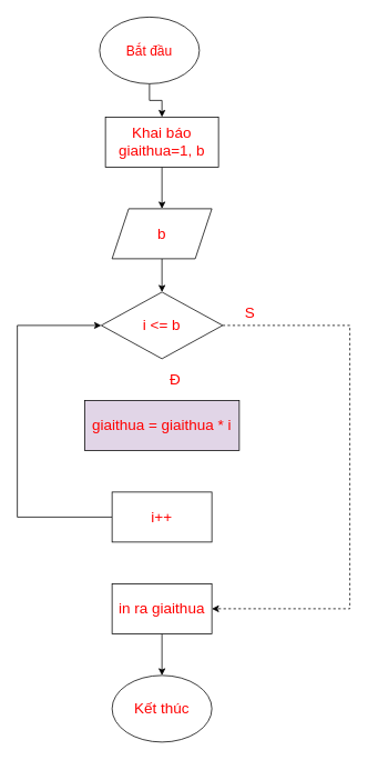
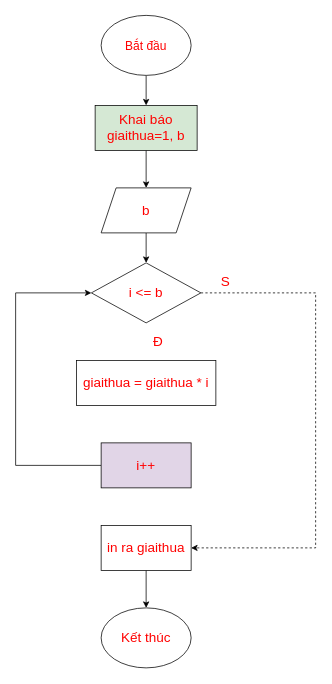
  <mxCell id="0" />
  <mxCell id="1" parent="0" />
  <mxCell id="2" value="" style="edgeStyle=orthogonalEdgeStyle;rounded=0;orthogonalLoop=1;jettySize=auto;html=1;fontSize=18;fontColor=#FF0000;" edge="1" parent="1" source="3" target="5"><mxGeometry relative="1" as="geometry" /></mxCell>
- <mxCell id="3" value="&lt;font color=&quot;#ff0000&quot; size=&quot;3&quot;&gt;Bắt đầu&lt;/font&gt;" style="ellipse;whiteSpace=wrap;html=1;" vertex="1" parent="1"><mxGeometry x="119" y="20" width="120" height="80" as="geometry" /></mxCell>
+ <mxCell id="3" value="&lt;font color=&quot;#ff0000&quot; size=&quot;3&quot;&gt;Bắt đầu&lt;/font&gt;" style="ellipse;whiteSpace=wrap;html=1;" vertex="1" parent="1"><mxGeometry x="134" y="20" width="120" height="80" as="geometry" /></mxCell>
  <mxCell id="4" value="" style="edgeStyle=orthogonalEdgeStyle;rounded=0;orthogonalLoop=1;jettySize=auto;html=1;fontSize=18;fontColor=#FF0000;" edge="1" parent="1" source="5" target="7"><mxGeometry relative="1" as="geometry" /></mxCell>
- <mxCell id="5" value="Khai báo giaithua=1, b" style="rounded=0;whiteSpace=wrap;html=1;fontSize=18;fontColor=#FF0000;" vertex="1" parent="1"><mxGeometry x="126" y="140" width="136" height="60" as="geometry" /></mxCell>
+ <mxCell id="5" value="Khai báo giaithua=1, b" style="rounded=0;whiteSpace=wrap;html=1;fontSize=18;fontColor=#FF0000;fillColor=#d5e8d4;" vertex="1" parent="1"><mxGeometry x="126" y="140" width="136" height="60" as="geometry" /></mxCell>
  <mxCell id="6" value="" style="edgeStyle=orthogonalEdgeStyle;rounded=0;orthogonalLoop=1;jettySize=auto;html=1;fontSize=18;fontColor=#FF0000;" edge="1" parent="1" source="7" target="9"><mxGeometry relative="1" as="geometry" /></mxCell>
  <mxCell id="7" value="b" style="shape=parallelogram;perimeter=parallelogramPerimeter;whiteSpace=wrap;html=1;fixedSize=1;fontSize=18;fontColor=#FF0000;" vertex="1" parent="1"><mxGeometry x="134" y="250" width="120" height="60" as="geometry" /></mxCell>
  <mxCell id="8" style="edgeStyle=orthogonalEdgeStyle;rounded=0;orthogonalLoop=1;jettySize=auto;html=1;exitX=1;exitY=0.5;exitDx=0;exitDy=0;fontSize=18;fontColor=#FF0000;entryX=1;entryY=0.5;entryDx=0;entryDy=0;dashed=1;" edge="1" parent="1" source="9" target="15"><mxGeometry relative="1" as="geometry"><mxPoint x="380" y="730" as="targetPoint" /><Array as="points"><mxPoint x="420" y="390" /><mxPoint x="420" y="730" /></Array></mxGeometry></mxCell>
  <mxCell id="9" value="i &amp;lt;= b" style="rhombus;whiteSpace=wrap;html=1;fontSize=18;fontColor=#FF0000;" vertex="1" parent="1"><mxGeometry x="121" y="350" width="146" height="80" as="geometry" /></mxCell>
  <mxCell id="10" value="Đ" style="text;html=1;strokeColor=none;fillColor=none;align=center;verticalAlign=middle;whiteSpace=wrap;rounded=0;fontSize=18;fontColor=#FF0000;" vertex="1" parent="1"><mxGeometry x="180" y="440" width="60" height="30" as="geometry" /></mxCell>
- <mxCell id="11" value="giaithua = giaithua * i" style="rounded=0;whiteSpace=wrap;html=1;fontSize=18;fontColor=#FF0000;fillColor=#e1d5e7;" vertex="1" parent="1"><mxGeometry x="101" y="480" width="186" height="60" as="geometry" /></mxCell>
+ <mxCell id="11" value="giaithua = giaithua * i" style="rounded=0;whiteSpace=wrap;html=1;fontSize=18;fontColor=#FF0000;" vertex="1" parent="1"><mxGeometry x="101" y="480" width="186" height="60" as="geometry" /></mxCell>
  <mxCell id="12" style="edgeStyle=orthogonalEdgeStyle;rounded=0;orthogonalLoop=1;jettySize=auto;html=1;fontSize=18;fontColor=#FF0000;entryX=0;entryY=0.5;entryDx=0;entryDy=0;" edge="1" parent="1" source="13" target="9"><mxGeometry relative="1" as="geometry"><mxPoint x="20" y="410" as="targetPoint" /><Array as="points"><mxPoint x="20" y="620" /><mxPoint x="20" y="390" /></Array></mxGeometry></mxCell>
- <mxCell id="13" value="i++" style="rounded=0;whiteSpace=wrap;html=1;fontSize=18;fontColor=#FF0000;" vertex="1" parent="1"><mxGeometry x="134" y="590" width="120" height="60" as="geometry" /></mxCell>
+ <mxCell id="13" value="i++" style="rounded=0;whiteSpace=wrap;html=1;fontSize=18;fontColor=#FF0000;fillColor=#e1d5e7;" vertex="1" parent="1"><mxGeometry x="134" y="590" width="120" height="60" as="geometry" /></mxCell>
  <mxCell id="14" value="" style="edgeStyle=orthogonalEdgeStyle;rounded=0;orthogonalLoop=1;jettySize=auto;html=1;fontSize=18;fontColor=#FF0000;" edge="1" parent="1" source="15" target="17"><mxGeometry relative="1" as="geometry" /></mxCell>
  <mxCell id="15" value="in ra giaithua" style="rounded=0;whiteSpace=wrap;html=1;fontSize=18;fontColor=#FF0000;" vertex="1" parent="1"><mxGeometry x="134" y="700" width="120" height="60" as="geometry" /></mxCell>
  <mxCell id="16" value="S" style="text;html=1;strokeColor=none;fillColor=none;align=center;verticalAlign=middle;whiteSpace=wrap;rounded=0;fontSize=18;fontColor=#FF0000;" vertex="1" parent="1"><mxGeometry x="270" y="360" width="60" height="30" as="geometry" /></mxCell>
  <mxCell id="17" value="Kết thúc" style="ellipse;whiteSpace=wrap;html=1;fontSize=18;fontColor=#FF0000;" vertex="1" parent="1"><mxGeometry x="134" y="810" width="120" height="80" as="geometry" /></mxCell>
